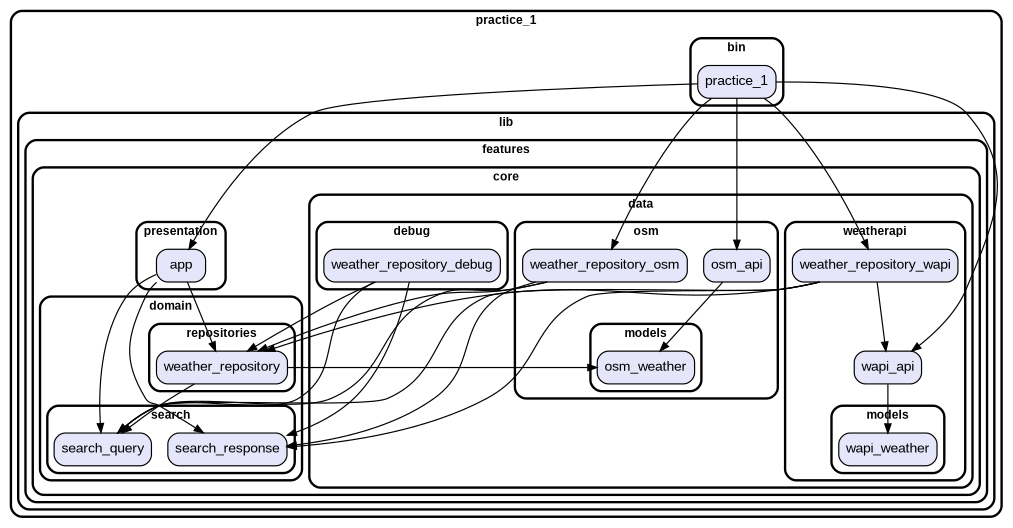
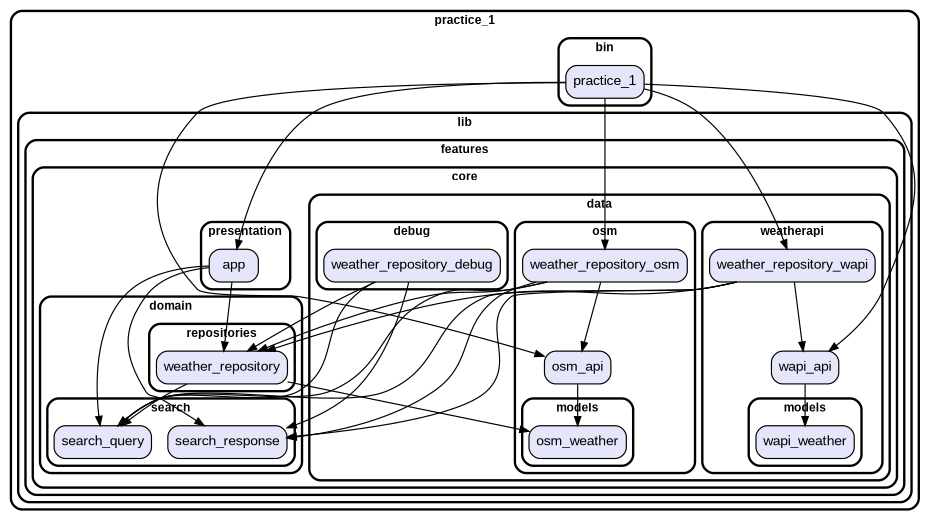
  digraph {
    fontname="Arial Black"
    fontsize=13
    penwidth=2.6
    style=rounded
    node [fillcolor=Lavender fontname=Arial fontsize=15 penwidth=1.3 shape=rect style="filled,rounded"]
    edge [penwidth=1.3]
    n1 [label=practice_1]
    n2 [label=osm_weather]
    n3 [label=osm_api]
    n4 [label=weather_repository_osm]
    n5 [label=wapi_weather]
    n6 [label=weather_repository_wapi]
    n7 [label=wapi_api]
    n8 [label=weather_repository_debug]
    n9 [label=weather_repository]
    n10 [label=search_query]
    n11 [label=search_response]
    n12 [label=app]
    subgraph cluster_1 {
      label=practice_1
      subgraph cluster_2 {
        label=bin
        n1
      }
      subgraph cluster_3 {
        label=lib
        subgraph cluster_4 {
          label=features
          subgraph cluster_5 {
            label=core
            subgraph cluster_6 {
              label=data
              subgraph cluster_7 {
                label=osm
                n3
                n4
                subgraph cluster_8 {
                  label=models
                  n2
                }
              }
              subgraph cluster_9 {
                label=weatherapi
                n6
                n7
                subgraph cluster_10 {
                  label=models
                  n5
                }
              }
              subgraph cluster_11 {
                label=debug
                n8
              }
            }
            subgraph cluster_12 {
              label=domain
              subgraph cluster_13 {
                label=repositories
                n9
              }
              subgraph cluster_14 {
                label=search
                n10
                n11
              }
            }
            subgraph cluster_15 {
              label=presentation
              n12
            }
          }
        }
      }
    }
    n1 -> n3
    n1 -> n4
    n1 -> n6
    n1 -> n7
    n1 -> n12
    n3 -> n2
+   n4 -> n3
    n4 -> n9
    n4 -> n10
    n4 -> n11
    n6 -> n7
    n6 -> n9
    n6 -> n10
    n6 -> n11
    n7 -> n5
    n8 -> n9
    n8 -> n10
    n8 -> n11
    n9 -> n2
    n9 -> n10
    n12 -> n9
    n12 -> n10
    n12 -> n11
  }
